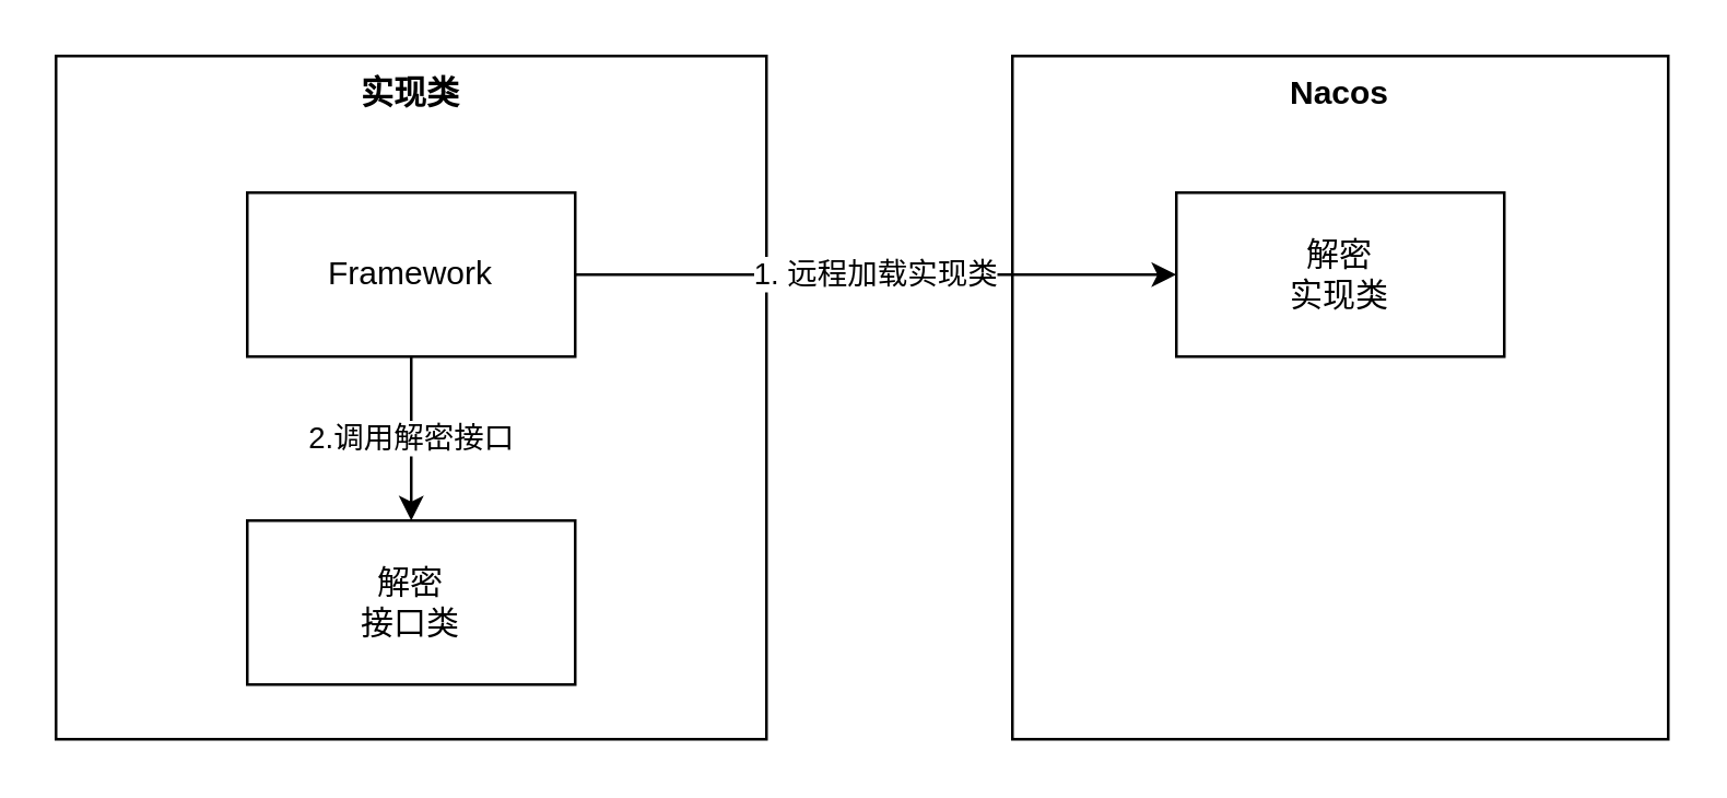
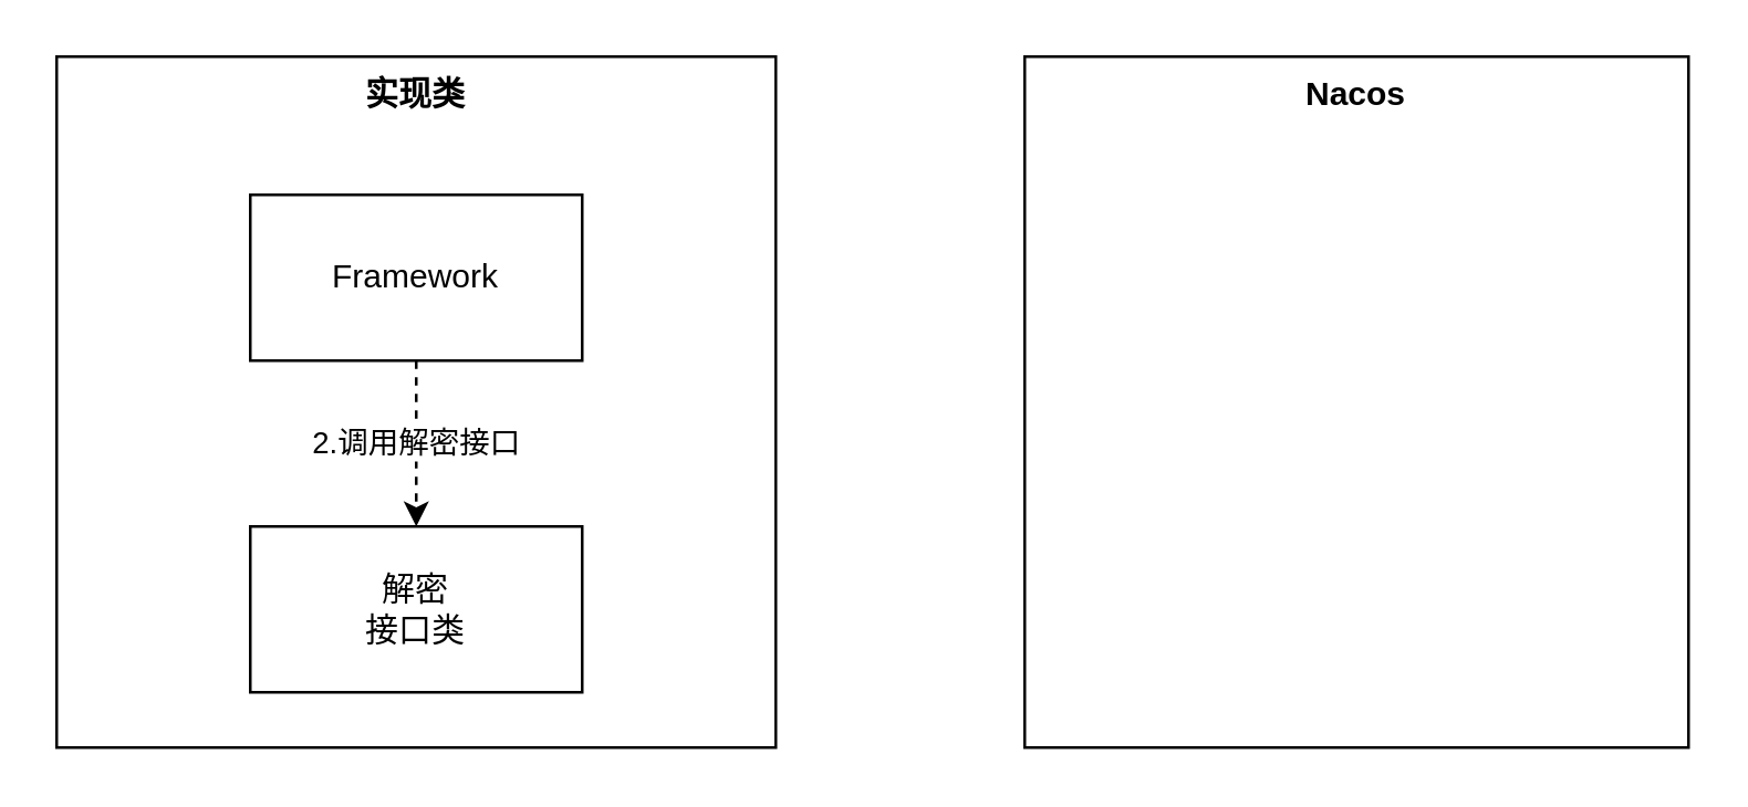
  <mxCell id="0" />
  <mxCell id="1" parent="0" />
  <mxCell id="2" value="Nacos" style="rounded=0;whiteSpace=wrap;html=1;verticalAlign=top;fontStyle=1" vertex="1" parent="1"><mxGeometry x="370" y="20" width="240" height="250" as="geometry" /></mxCell>
  <mxCell id="3" value="实现类" style="rounded=0;whiteSpace=wrap;html=1;verticalAlign=top;fontStyle=1" vertex="1" parent="1"><mxGeometry x="20" y="20" width="260" height="250" as="geometry" /></mxCell>
- <mxCell id="4" value="2.调用解密接口" style="edgeStyle=orthogonalEdgeStyle;rounded=0;orthogonalLoop=1;jettySize=auto;html=1;" edge="1" parent="1" source="6" target="7"><mxGeometry relative="1" as="geometry" /></mxCell>
- <mxCell id="5" value="1. 远程加载实现类" style="edgeStyle=orthogonalEdgeStyle;rounded=0;orthogonalLoop=1;jettySize=auto;html=1;entryX=0;entryY=0.5;entryDx=0;entryDy=0;" edge="1" parent="1" source="6" target="8"><mxGeometry relative="1" as="geometry"><mxPoint x="290" y="100" as="targetPoint" /></mxGeometry></mxCell>
+ <mxCell id="4" value="2.调用解密接口" style="edgeStyle=orthogonalEdgeStyle;rounded=0;orthogonalLoop=1;jettySize=auto;html=1;dashed=1;" edge="1" parent="1" source="6" target="7"><mxGeometry relative="1" as="geometry" /></mxCell>
  <mxCell id="6" value="Framework" style="rounded=0;whiteSpace=wrap;html=1;" vertex="1" parent="1"><mxGeometry x="90" y="70" width="120" height="60" as="geometry" /></mxCell>
  <mxCell id="7" value="解密&lt;br&gt;接口类" style="rounded=0;whiteSpace=wrap;html=1;" vertex="1" parent="1"><mxGeometry x="90" y="190" width="120" height="60" as="geometry" /></mxCell>
- <mxCell id="8" value="解密&lt;br&gt;实现类" style="rounded=0;whiteSpace=wrap;html=1;" vertex="1" parent="1"><mxGeometry x="430" y="70" width="120" height="60" as="geometry" /></mxCell>
